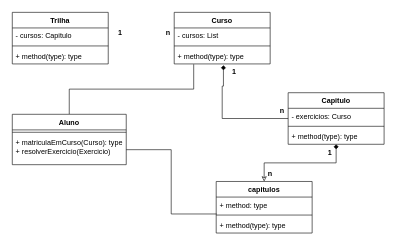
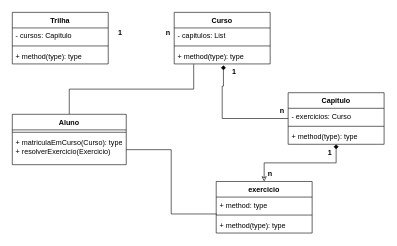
  <mxCell id="0" />
  <mxCell id="1" parent="0" />
  <mxCell id="2" value="Trilha" style="swimlane;fontStyle=1;align=center;verticalAlign=top;childLayout=stackLayout;horizontal=1;startSize=26;horizontalStack=0;resizeParent=1;resizeParentMax=0;resizeLast=0;collapsible=1;marginBottom=0;" vertex="1" parent="1"><mxGeometry x="20" y="20" width="160" height="86" as="geometry" /></mxCell>
  <mxCell id="3" value="- cursos: Capitulo" style="text;strokeColor=none;fillColor=none;align=left;verticalAlign=top;spacingLeft=4;spacingRight=4;overflow=hidden;rotatable=0;points=[[0,0.5],[1,0.5]];portConstraint=eastwest;" vertex="1" parent="2"><mxGeometry y="26" width="160" height="26" as="geometry" /></mxCell>
  <mxCell id="4" value="" style="line;strokeWidth=1;fillColor=none;align=left;verticalAlign=middle;spacingTop=-1;spacingLeft=3;spacingRight=3;rotatable=0;labelPosition=right;points=[];portConstraint=eastwest;" vertex="1" parent="2"><mxGeometry y="52" width="160" height="8" as="geometry" /></mxCell>
  <mxCell id="5" value="+ method(type): type" style="text;strokeColor=none;fillColor=none;align=left;verticalAlign=top;spacingLeft=4;spacingRight=4;overflow=hidden;rotatable=0;points=[[0,0.5],[1,0.5]];portConstraint=eastwest;" vertex="1" parent="2"><mxGeometry y="60" width="160" height="26" as="geometry" /></mxCell>
  <mxCell id="6" value="Curso" style="swimlane;fontStyle=1;align=center;verticalAlign=top;childLayout=stackLayout;horizontal=1;startSize=26;horizontalStack=0;resizeParent=1;resizeParentMax=0;resizeLast=0;collapsible=1;marginBottom=0;" vertex="1" parent="1"><mxGeometry x="290" y="20" width="160" height="86" as="geometry" /></mxCell>
- <mxCell id="7" value="- cursos: List" style="text;strokeColor=none;fillColor=none;align=left;verticalAlign=top;spacingLeft=4;spacingRight=4;overflow=hidden;rotatable=0;points=[[0,0.5],[1,0.5]];portConstraint=eastwest;" vertex="1" parent="6"><mxGeometry y="26" width="160" height="26" as="geometry" /></mxCell>
+ <mxCell id="7" value="- capitulos: List" style="text;strokeColor=none;fillColor=none;align=left;verticalAlign=top;spacingLeft=4;spacingRight=4;overflow=hidden;rotatable=0;points=[[0,0.5],[1,0.5]];portConstraint=eastwest;" vertex="1" parent="6"><mxGeometry y="26" width="160" height="26" as="geometry" /></mxCell>
  <mxCell id="8" value="" style="line;strokeWidth=1;fillColor=none;align=left;verticalAlign=middle;spacingTop=-1;spacingLeft=3;spacingRight=3;rotatable=0;labelPosition=right;points=[];portConstraint=eastwest;" vertex="1" parent="6"><mxGeometry y="52" width="160" height="8" as="geometry" /></mxCell>
  <mxCell id="9" value="+ method(type): type" style="text;strokeColor=none;fillColor=none;align=left;verticalAlign=top;spacingLeft=4;spacingRight=4;overflow=hidden;rotatable=0;points=[[0,0.5],[1,0.5]];portConstraint=eastwest;" vertex="1" parent="6"><mxGeometry y="60" width="160" height="26" as="geometry" /></mxCell>
  <mxCell id="10" style="edgeStyle=orthogonalEdgeStyle;rounded=0;orthogonalLoop=1;jettySize=auto;html=1;entryX=0.513;entryY=1.085;entryDx=0;entryDy=0;entryPerimeter=0;startArrow=none;startFill=0;endArrow=diamond;endFill=1;" edge="1" parent="1" source="12" target="9"><mxGeometry relative="1" as="geometry"><Array as="points"><mxPoint x="370" y="143" /><mxPoint x="372" y="143" /></Array></mxGeometry></mxCell>
  <mxCell id="11" style="edgeStyle=orthogonalEdgeStyle;rounded=0;orthogonalLoop=1;jettySize=auto;html=1;startArrow=diamond;startFill=1;endArrow=classic;endFill=0;" edge="1" parent="1" source="12" target="24"><mxGeometry relative="1" as="geometry" /></mxCell>
  <mxCell id="12" value="Capitulo" style="swimlane;fontStyle=1;align=center;verticalAlign=top;childLayout=stackLayout;horizontal=1;startSize=26;horizontalStack=0;resizeParent=1;resizeParentMax=0;resizeLast=0;collapsible=1;marginBottom=0;" vertex="1" parent="1"><mxGeometry x="480" y="154" width="160" height="86" as="geometry" /></mxCell>
  <mxCell id="13" value="- exercicios: Curso" style="text;strokeColor=none;fillColor=none;align=left;verticalAlign=top;spacingLeft=4;spacingRight=4;overflow=hidden;rotatable=0;points=[[0,0.5],[1,0.5]];portConstraint=eastwest;" vertex="1" parent="12"><mxGeometry y="26" width="160" height="26" as="geometry" /></mxCell>
  <mxCell id="14" value="" style="line;strokeWidth=1;fillColor=none;align=left;verticalAlign=middle;spacingTop=-1;spacingLeft=3;spacingRight=3;rotatable=0;labelPosition=right;points=[];portConstraint=eastwest;" vertex="1" parent="12"><mxGeometry y="52" width="160" height="8" as="geometry" /></mxCell>
  <mxCell id="15" value="+ method(type): type" style="text;strokeColor=none;fillColor=none;align=left;verticalAlign=top;spacingLeft=4;spacingRight=4;overflow=hidden;rotatable=0;points=[[0,0.5],[1,0.5]];portConstraint=eastwest;" vertex="1" parent="12"><mxGeometry y="60" width="160" height="26" as="geometry" /></mxCell>
  <mxCell id="16" style="edgeStyle=orthogonalEdgeStyle;rounded=0;orthogonalLoop=1;jettySize=auto;html=1;entryX=0.203;entryY=1.023;entryDx=0;entryDy=0;entryPerimeter=0;startArrow=none;startFill=0;endArrow=none;endFill=0;" edge="1" parent="1" source="17" target="9"><mxGeometry relative="1" as="geometry" /></mxCell>
  <mxCell id="17" value="Aluno" style="swimlane;fontStyle=1;align=center;verticalAlign=top;childLayout=stackLayout;horizontal=1;startSize=26;horizontalStack=0;resizeParent=1;resizeParentMax=0;resizeLast=0;collapsible=1;marginBottom=0;" vertex="1" parent="1"><mxGeometry x="20" y="190" width="190" height="84" as="geometry" /></mxCell>
  <mxCell id="18" value="" style="line;strokeWidth=1;fillColor=none;align=left;verticalAlign=middle;spacingTop=-1;spacingLeft=3;spacingRight=3;rotatable=0;labelPosition=right;points=[];portConstraint=eastwest;" vertex="1" parent="17"><mxGeometry y="26" width="190" height="8" as="geometry" /></mxCell>
  <mxCell id="19" value="+ matriculaEmCurso(Curso): type&#10;+ resolverExercicio(Exercicio)" style="text;strokeColor=none;fillColor=none;align=left;verticalAlign=top;spacingLeft=4;spacingRight=4;overflow=hidden;rotatable=0;points=[[0,0.5],[1,0.5]];portConstraint=eastwest;" vertex="1" parent="17"><mxGeometry y="34" width="190" height="50" as="geometry" /></mxCell>
  <mxCell id="20" value="n" style="text;align=center;fontStyle=1;verticalAlign=middle;spacingLeft=3;spacingRight=3;strokeColor=none;rotatable=0;points=[[0,0.5],[1,0.5]];portConstraint=eastwest;" vertex="1" parent="1"><mxGeometry x="240" y="40" width="80" height="26" as="geometry" /></mxCell>
  <mxCell id="21" value="n" style="text;align=center;fontStyle=1;verticalAlign=middle;spacingLeft=3;spacingRight=3;strokeColor=none;rotatable=0;points=[[0,0.5],[1,0.5]];portConstraint=eastwest;" vertex="1" parent="1"><mxGeometry x="430" y="170" width="80" height="26" as="geometry" /></mxCell>
  <mxCell id="22" value="1" style="text;align=center;fontStyle=1;verticalAlign=middle;spacingLeft=3;spacingRight=3;strokeColor=none;rotatable=0;points=[[0,0.5],[1,0.5]];portConstraint=eastwest;" vertex="1" parent="1"><mxGeometry x="160" y="40" width="80" height="26" as="geometry" /></mxCell>
  <mxCell id="23" value="1" style="text;align=center;fontStyle=1;verticalAlign=middle;spacingLeft=3;spacingRight=3;strokeColor=none;rotatable=0;points=[[0,0.5],[1,0.5]];portConstraint=eastwest;" vertex="1" parent="1"><mxGeometry x="350" y="106" width="80" height="26" as="geometry" /></mxCell>
- <mxCell id="24" value="capitulos" style="swimlane;fontStyle=1;align=center;verticalAlign=top;childLayout=stackLayout;horizontal=1;startSize=26;horizontalStack=0;resizeParent=1;resizeParentMax=0;resizeLast=0;collapsible=1;marginBottom=0;" vertex="1" parent="1"><mxGeometry x="360" y="302" width="160" height="86" as="geometry" /></mxCell>
+ <mxCell id="24" value="exercicio" style="swimlane;fontStyle=1;align=center;verticalAlign=top;childLayout=stackLayout;horizontal=1;startSize=26;horizontalStack=0;resizeParent=1;resizeParentMax=0;resizeLast=0;collapsible=1;marginBottom=0;" vertex="1" parent="1"><mxGeometry x="360" y="302" width="160" height="86" as="geometry" /></mxCell>
  <mxCell id="25" value="+ method: type" style="text;strokeColor=none;fillColor=none;align=left;verticalAlign=top;spacingLeft=4;spacingRight=4;overflow=hidden;rotatable=0;points=[[0,0.5],[1,0.5]];portConstraint=eastwest;" vertex="1" parent="24"><mxGeometry y="26" width="160" height="26" as="geometry" /></mxCell>
  <mxCell id="26" value="" style="line;strokeWidth=1;fillColor=none;align=left;verticalAlign=middle;spacingTop=-1;spacingLeft=3;spacingRight=3;rotatable=0;labelPosition=right;points=[];portConstraint=eastwest;" vertex="1" parent="24"><mxGeometry y="52" width="160" height="8" as="geometry" /></mxCell>
  <mxCell id="27" value="+ method(type): type" style="text;strokeColor=none;fillColor=none;align=left;verticalAlign=top;spacingLeft=4;spacingRight=4;overflow=hidden;rotatable=0;points=[[0,0.5],[1,0.5]];portConstraint=eastwest;" vertex="1" parent="24"><mxGeometry y="60" width="160" height="26" as="geometry" /></mxCell>
  <mxCell id="28" value="n" style="text;align=center;fontStyle=1;verticalAlign=middle;spacingLeft=3;spacingRight=3;strokeColor=none;rotatable=0;points=[[0,0.5],[1,0.5]];portConstraint=eastwest;" vertex="1" parent="1"><mxGeometry x="410" y="276" width="80" height="26" as="geometry" /></mxCell>
  <mxCell id="29" value="1" style="text;align=center;fontStyle=1;verticalAlign=middle;spacingLeft=3;spacingRight=3;strokeColor=none;rotatable=0;points=[[0,0.5],[1,0.5]];portConstraint=eastwest;" vertex="1" parent="1"><mxGeometry x="510" y="240" width="80" height="26" as="geometry" /></mxCell>
  <mxCell id="30" style="edgeStyle=orthogonalEdgeStyle;rounded=0;orthogonalLoop=1;jettySize=auto;html=1;entryX=0.005;entryY=1.085;entryDx=0;entryDy=0;entryPerimeter=0;startArrow=none;startFill=0;endArrow=none;endFill=0;" edge="1" parent="1" source="19" target="25"><mxGeometry relative="1" as="geometry" /></mxCell>
